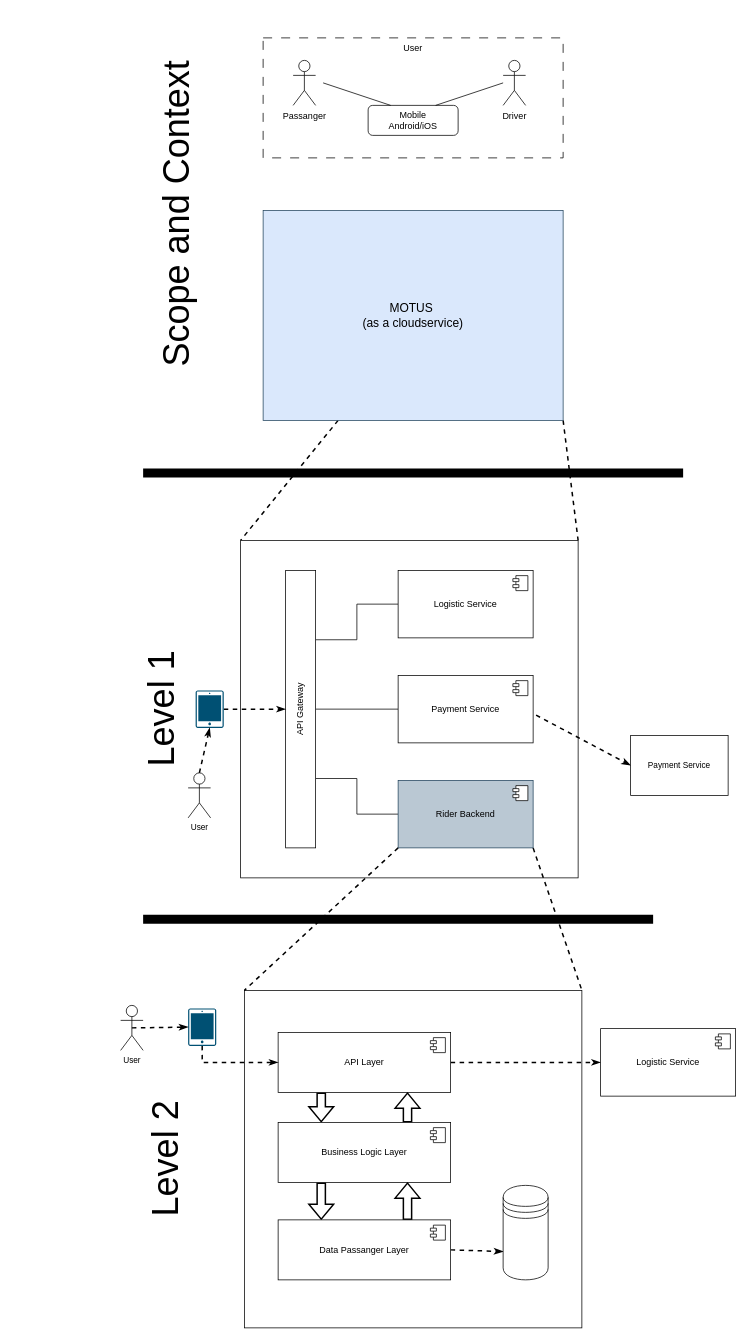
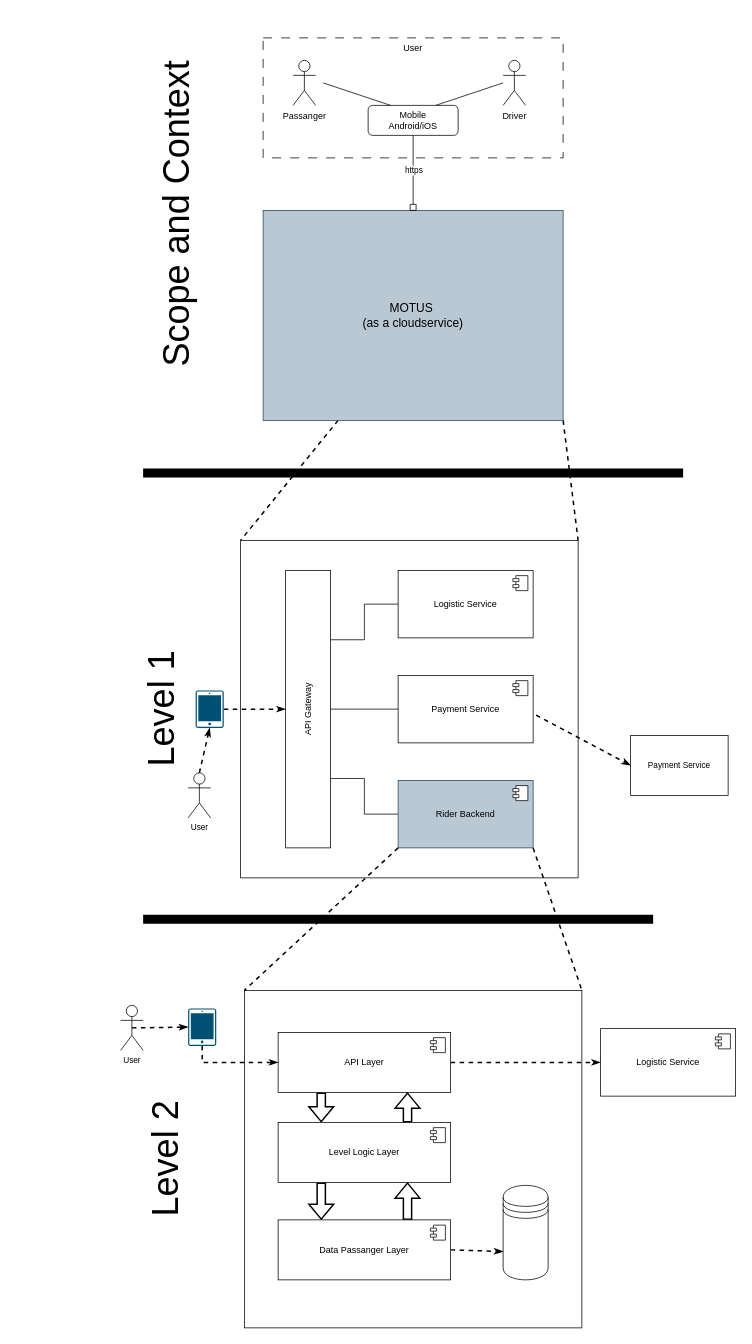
  <mxCell id="0" />
  <mxCell id="1" parent="0" />
  <mxCell id="2" value="" style="rounded=0;whiteSpace=wrap;html=1;strokeColor=none;" vertex="1" parent="1"><mxGeometry x="310" y="20" width="480" height="570" as="geometry" /></mxCell>
  <mxCell id="3" style="edgeStyle=none;shape=connector;rounded=0;orthogonalLoop=1;jettySize=auto;html=1;exitX=0.25;exitY=1;exitDx=0;exitDy=0;entryX=0;entryY=0;entryDx=0;entryDy=0;dashed=1;labelBackgroundColor=default;strokeColor=default;strokeWidth=2;align=center;verticalAlign=middle;fontFamily=Helvetica;fontSize=11;fontColor=default;endArrow=none;endFill=0;" edge="1" parent="1" source="5" target="16"><mxGeometry relative="1" as="geometry" /></mxCell>
  <mxCell id="4" style="edgeStyle=none;shape=connector;rounded=0;orthogonalLoop=1;jettySize=auto;html=1;exitX=1;exitY=1;exitDx=0;exitDy=0;entryX=1;entryY=0;entryDx=0;entryDy=0;dashed=1;labelBackgroundColor=default;strokeColor=default;strokeWidth=2;align=center;verticalAlign=middle;fontFamily=Helvetica;fontSize=11;fontColor=default;endArrow=none;endFill=0;" edge="1" parent="1" source="5" target="16"><mxGeometry relative="1" as="geometry" /></mxCell>
- <mxCell id="5" value="&lt;font style=&quot;font-size: 16px;&quot;&gt;MOTUS&amp;nbsp;&lt;br&gt;(as a cloudservice)&lt;/font&gt;" style="rounded=0;whiteSpace=wrap;html=1;fillColor=#dae8fc;strokeColor=#23445d;" vertex="1" parent="1"><mxGeometry x="350" y="280" width="400" height="280" as="geometry" /></mxCell>
+ <mxCell id="5" value="&lt;font style=&quot;font-size: 16px;&quot;&gt;MOTUS&amp;nbsp;&lt;br&gt;(as a cloudservice)&lt;/font&gt;" style="rounded=0;whiteSpace=wrap;html=1;fillColor=#bac8d3;strokeColor=#23445d;" vertex="1" parent="1"><mxGeometry x="350" y="280" width="400" height="280" as="geometry" /></mxCell>
  <mxCell id="6" value="Passanger" style="shape=umlActor;verticalLabelPosition=bottom;verticalAlign=top;html=1;outlineConnect=0;" vertex="1" parent="1"><mxGeometry x="390" y="80" width="30" height="60" as="geometry" /></mxCell>
  <mxCell id="7" value="Driver" style="shape=umlActor;verticalLabelPosition=bottom;verticalAlign=top;html=1;outlineConnect=0;" vertex="1" parent="1"><mxGeometry x="670" y="80" width="30" height="60" as="geometry" /></mxCell>
  <mxCell id="8" value="Mobile&lt;br&gt;Android/iOS" style="rounded=1;whiteSpace=wrap;html=1;" vertex="1" parent="1"><mxGeometry x="490" y="140" width="120" height="40" as="geometry" /></mxCell>
  <mxCell id="9" value="" style="endArrow=none;html=1;exitX=0.25;exitY=0;exitDx=0;exitDy=0;" edge="1" parent="1" source="8"><mxGeometry width="50" height="50" relative="1" as="geometry"><mxPoint x="520" y="290" as="sourcePoint" /><mxPoint x="430" y="110" as="targetPoint" /></mxGeometry></mxCell>
  <mxCell id="10" value="" style="endArrow=none;html=1;exitX=0.75;exitY=0;exitDx=0;exitDy=0;" edge="1" parent="1" source="8"><mxGeometry width="50" height="50" relative="1" as="geometry"><mxPoint x="520" y="290" as="sourcePoint" /><mxPoint x="670" y="110" as="targetPoint" /></mxGeometry></mxCell>
+ <mxCell id="11" value="" style="endArrow=none;startArrow=box;html=1;entryX=0.5;entryY=1;entryDx=0;entryDy=0;exitX=0.5;exitY=0;exitDx=0;exitDy=0;startFill=0;endFill=0;" edge="1" parent="1" source="5" target="8"><mxGeometry width="50" height="50" relative="1" as="geometry"><mxPoint x="530" y="410" as="sourcePoint" /><mxPoint x="580" y="360" as="targetPoint" /></mxGeometry></mxCell>
+ <mxCell id="12" value="&amp;nbsp;https&amp;nbsp;" style="edgeLabel;html=1;align=center;verticalAlign=middle;resizable=0;points=[];" vertex="1" connectable="0" parent="11"><mxGeometry x="0.44" y="-1" relative="1" as="geometry"><mxPoint x="-1" y="18" as="offset" /></mxGeometry></mxCell>
  <mxCell id="13" value="User" style="rounded=0;whiteSpace=wrap;html=1;fillColor=none;dashed=1;dashPattern=12 12;verticalAlign=top;" vertex="1" parent="1"><mxGeometry x="350" y="50" width="400" height="160" as="geometry" /></mxCell>
  <mxCell id="14" value="" style="endArrow=none;html=1;rounded=0;strokeWidth=12;" edge="1" parent="1"><mxGeometry width="50" height="50" relative="1" as="geometry"><mxPoint x="190" y="630" as="sourcePoint" /><mxPoint x="910" y="630" as="targetPoint" /></mxGeometry></mxCell>
  <mxCell id="15" value="&lt;font style=&quot;font-size: 48px;&quot;&gt;Scope and Context&lt;br&gt;&lt;/font&gt;" style="text;html=1;align=center;verticalAlign=middle;resizable=0;points=[];autosize=1;strokeColor=none;fillColor=none;rotation=-90;" vertex="1" parent="1"><mxGeometry x="20" y="250" width="430" height="70" as="geometry" /></mxCell>
  <mxCell id="16" value="" style="whiteSpace=wrap;html=1;aspect=fixed;" vertex="1" parent="1"><mxGeometry x="320" y="720" width="450" height="450" as="geometry" /></mxCell>
  <mxCell id="17" style="edgeStyle=orthogonalEdgeStyle;rounded=0;orthogonalLoop=1;jettySize=auto;html=1;exitX=1;exitY=0.25;exitDx=0;exitDy=0;endArrow=none;endFill=0;" edge="1" parent="1" source="20" target="27"><mxGeometry relative="1" as="geometry" /></mxCell>
  <mxCell id="18" style="edgeStyle=orthogonalEdgeStyle;shape=connector;rounded=0;orthogonalLoop=1;jettySize=auto;html=1;exitX=1;exitY=0.5;exitDx=0;exitDy=0;entryX=0;entryY=0.5;entryDx=0;entryDy=0;labelBackgroundColor=default;strokeColor=default;align=center;verticalAlign=middle;fontFamily=Helvetica;fontSize=11;fontColor=default;endArrow=none;endFill=0;" edge="1" parent="1" source="20" target="25"><mxGeometry relative="1" as="geometry" /></mxCell>
  <mxCell id="19" style="edgeStyle=orthogonalEdgeStyle;shape=connector;rounded=0;orthogonalLoop=1;jettySize=auto;html=1;exitX=1;exitY=0.75;exitDx=0;exitDy=0;labelBackgroundColor=default;strokeColor=default;align=center;verticalAlign=middle;fontFamily=Helvetica;fontSize=11;fontColor=default;endArrow=none;endFill=0;" edge="1" parent="1" source="20" target="22"><mxGeometry relative="1" as="geometry" /></mxCell>
- <mxCell id="20" value="API Gateway" style="rounded=0;whiteSpace=wrap;html=1;horizontal=0;" vertex="1" parent="1"><mxGeometry x="380" y="760" width="40" height="370" as="geometry" /></mxCell>
+ <mxCell id="20" value="API Gateway" style="rounded=0;whiteSpace=wrap;html=1;horizontal=0;" vertex="1" parent="1"><mxGeometry x="380" y="760" width="60" height="370" as="geometry" /></mxCell>
  <mxCell id="21" style="edgeStyle=none;shape=connector;rounded=0;orthogonalLoop=1;jettySize=auto;html=1;exitX=1;exitY=1;exitDx=0;exitDy=0;entryX=1;entryY=0;entryDx=0;entryDy=0;dashed=1;labelBackgroundColor=default;strokeColor=default;strokeWidth=2;align=center;verticalAlign=middle;fontFamily=Helvetica;fontSize=11;fontColor=default;endArrow=none;endFill=0;" edge="1" parent="1" source="22" target="33"><mxGeometry relative="1" as="geometry" /></mxCell>
  <mxCell id="22" value="Rider Backend" style="html=1;dropTarget=0;whiteSpace=wrap;fillColor=#bac8d3;strokeColor=#23445d;" vertex="1" parent="1"><mxGeometry x="530" y="1040" width="180" height="90" as="geometry" /></mxCell>
  <mxCell id="23" value="" style="shape=module;jettyWidth=8;jettyHeight=4;" vertex="1" parent="22"><mxGeometry x="1" width="20" height="20" relative="1" as="geometry"><mxPoint x="-27" y="7" as="offset" /></mxGeometry></mxCell>
  <mxCell id="24" style="edgeStyle=none;shape=connector;rounded=0;orthogonalLoop=1;jettySize=auto;html=1;entryX=0;entryY=0.5;entryDx=0;entryDy=0;dashed=1;labelBackgroundColor=default;strokeColor=default;strokeWidth=2;align=center;verticalAlign=middle;fontFamily=Helvetica;fontSize=11;fontColor=default;endArrow=classicThin;endFill=1;exitX=1.022;exitY=0.589;exitDx=0;exitDy=0;exitPerimeter=0;" edge="1" parent="1" source="25" target="31"><mxGeometry relative="1" as="geometry" /></mxCell>
  <mxCell id="25" value="Payment Service" style="html=1;dropTarget=0;whiteSpace=wrap;" vertex="1" parent="1"><mxGeometry x="530" y="900" width="180" height="90" as="geometry" /></mxCell>
  <mxCell id="26" value="" style="shape=module;jettyWidth=8;jettyHeight=4;" vertex="1" parent="25"><mxGeometry x="1" width="20" height="20" relative="1" as="geometry"><mxPoint x="-27" y="7" as="offset" /></mxGeometry></mxCell>
  <mxCell id="27" value="Logistic Service" style="html=1;dropTarget=0;whiteSpace=wrap;" vertex="1" parent="1"><mxGeometry x="530" y="760" width="180" height="90" as="geometry" /></mxCell>
  <mxCell id="28" value="" style="shape=module;jettyWidth=8;jettyHeight=4;" vertex="1" parent="27"><mxGeometry x="1" width="20" height="20" relative="1" as="geometry"><mxPoint x="-27" y="7" as="offset" /></mxGeometry></mxCell>
  <mxCell id="29" value="&lt;div style=&quot;font-size: 48px;&quot;&gt;Level 1&lt;/div&gt;" style="text;html=1;align=center;verticalAlign=middle;resizable=0;points=[];autosize=1;strokeColor=none;fillColor=none;rotation=-90;fontSize=48;" vertex="1" parent="1"><mxGeometry x="125" y="910" width="180" height="70" as="geometry" /></mxCell>
  <mxCell id="30" value="User" style="shape=umlActor;verticalLabelPosition=bottom;verticalAlign=top;html=1;outlineConnect=0;fontFamily=Helvetica;fontSize=11;fontColor=default;" vertex="1" parent="1"><mxGeometry x="250" y="1030" width="30" height="60" as="geometry" /></mxCell>
  <mxCell id="31" value="Payment Service" style="rounded=0;whiteSpace=wrap;html=1;fontFamily=Helvetica;fontSize=11;fontColor=default;" vertex="1" parent="1"><mxGeometry x="840" y="980" width="130" height="80" as="geometry" /></mxCell>
  <mxCell id="32" value="" style="endArrow=none;html=1;rounded=0;strokeWidth=12;" edge="1" parent="1"><mxGeometry width="50" height="50" relative="1" as="geometry"><mxPoint x="190" y="1225" as="sourcePoint" /><mxPoint x="870" y="1225" as="targetPoint" /></mxGeometry></mxCell>
  <mxCell id="33" value="" style="whiteSpace=wrap;html=1;aspect=fixed;" vertex="1" parent="1"><mxGeometry x="325" y="1320" width="450" height="450" as="geometry" /></mxCell>
  <mxCell id="34" style="edgeStyle=none;shape=connector;rounded=0;orthogonalLoop=1;jettySize=auto;html=1;exitX=0;exitY=1;exitDx=0;exitDy=0;entryX=0;entryY=0;entryDx=0;entryDy=0;dashed=1;labelBackgroundColor=default;strokeColor=default;strokeWidth=2;align=center;verticalAlign=middle;fontFamily=Helvetica;fontSize=11;fontColor=default;endArrow=none;endFill=0;" edge="1" parent="1" source="22" target="33"><mxGeometry relative="1" as="geometry" /></mxCell>
  <mxCell id="35" value="&lt;div style=&quot;font-size: 48px;&quot;&gt;Level 2&lt;/div&gt;" style="text;html=1;align=center;verticalAlign=middle;resizable=0;points=[];autosize=1;strokeColor=none;fillColor=none;rotation=-90;fontSize=48;" vertex="1" parent="1"><mxGeometry x="130" y="1510" width="180" height="70" as="geometry" /></mxCell>
  <mxCell id="36" style="edgeStyle=none;shape=flexArrow;rounded=0;orthogonalLoop=1;jettySize=auto;html=1;exitX=0.25;exitY=1;exitDx=0;exitDy=0;entryX=0.25;entryY=0;entryDx=0;entryDy=0;labelBackgroundColor=default;strokeColor=default;strokeWidth=2;align=center;verticalAlign=middle;fontFamily=Helvetica;fontSize=11;fontColor=default;endArrow=block;endFill=0;" edge="1" parent="1" source="38" target="42"><mxGeometry relative="1" as="geometry" /></mxCell>
  <mxCell id="37" style="edgeStyle=none;shape=connector;rounded=0;orthogonalLoop=1;jettySize=auto;html=1;exitX=1;exitY=0.5;exitDx=0;exitDy=0;dashed=1;labelBackgroundColor=default;strokeColor=default;strokeWidth=2;align=center;verticalAlign=middle;fontFamily=Helvetica;fontSize=11;fontColor=default;endArrow=classicThin;endFill=1;" edge="1" parent="1" source="38" target="56"><mxGeometry relative="1" as="geometry" /></mxCell>
  <mxCell id="38" value="API Layer" style="html=1;dropTarget=0;whiteSpace=wrap;" vertex="1" parent="1"><mxGeometry x="370" y="1376" width="230" height="80" as="geometry" /></mxCell>
  <mxCell id="39" value="" style="shape=module;jettyWidth=8;jettyHeight=4;" vertex="1" parent="38"><mxGeometry x="1" width="20" height="20" relative="1" as="geometry"><mxPoint x="-27" y="7" as="offset" /></mxGeometry></mxCell>
  <mxCell id="40" style="edgeStyle=none;shape=flexArrow;rounded=0;orthogonalLoop=1;jettySize=auto;html=1;exitX=0.75;exitY=0;exitDx=0;exitDy=0;entryX=0.75;entryY=1;entryDx=0;entryDy=0;labelBackgroundColor=default;strokeColor=default;strokeWidth=2;align=center;verticalAlign=middle;fontFamily=Helvetica;fontSize=11;fontColor=default;endArrow=block;endFill=0;" edge="1" parent="1" source="42" target="38"><mxGeometry relative="1" as="geometry" /></mxCell>
  <mxCell id="41" style="edgeStyle=none;shape=flexArrow;rounded=0;orthogonalLoop=1;jettySize=auto;html=1;exitX=0.25;exitY=1;exitDx=0;exitDy=0;entryX=0.25;entryY=0;entryDx=0;entryDy=0;labelBackgroundColor=default;strokeColor=default;strokeWidth=2;align=center;verticalAlign=middle;fontFamily=Helvetica;fontSize=11;fontColor=default;endArrow=block;endFill=0;" edge="1" parent="1" source="42" target="46"><mxGeometry relative="1" as="geometry" /></mxCell>
- <mxCell id="42" value="Business Logic Layer" style="html=1;dropTarget=0;whiteSpace=wrap;" vertex="1" parent="1"><mxGeometry x="370" y="1496" width="230" height="80" as="geometry" /></mxCell>
+ <mxCell id="42" value="Level Logic Layer" style="html=1;dropTarget=0;whiteSpace=wrap;" vertex="1" parent="1"><mxGeometry x="370" y="1496" width="230" height="80" as="geometry" /></mxCell>
  <mxCell id="43" value="" style="shape=module;jettyWidth=8;jettyHeight=4;" vertex="1" parent="42"><mxGeometry x="1" width="20" height="20" relative="1" as="geometry"><mxPoint x="-27" y="7" as="offset" /></mxGeometry></mxCell>
  <mxCell id="44" style="edgeStyle=none;shape=flexArrow;rounded=0;orthogonalLoop=1;jettySize=auto;html=1;exitX=0.75;exitY=0;exitDx=0;exitDy=0;entryX=0.75;entryY=1;entryDx=0;entryDy=0;labelBackgroundColor=default;strokeColor=default;strokeWidth=2;align=center;verticalAlign=middle;fontFamily=Helvetica;fontSize=11;fontColor=default;endArrow=block;endFill=0;" edge="1" parent="1" source="46" target="42"><mxGeometry relative="1" as="geometry" /></mxCell>
  <mxCell id="45" style="edgeStyle=none;shape=connector;rounded=0;orthogonalLoop=1;jettySize=auto;html=1;exitX=1;exitY=0.5;exitDx=0;exitDy=0;entryX=0;entryY=0.7;entryDx=0;entryDy=0;dashed=1;labelBackgroundColor=default;strokeColor=default;strokeWidth=2;align=center;verticalAlign=middle;fontFamily=Helvetica;fontSize=11;fontColor=default;endArrow=classicThin;endFill=1;" edge="1" parent="1" source="46" target="48"><mxGeometry relative="1" as="geometry" /></mxCell>
  <mxCell id="46" value="Data Passanger Layer" style="html=1;dropTarget=0;whiteSpace=wrap;" vertex="1" parent="1"><mxGeometry x="370" y="1626" width="230" height="80" as="geometry" /></mxCell>
  <mxCell id="47" value="" style="shape=module;jettyWidth=8;jettyHeight=4;" vertex="1" parent="46"><mxGeometry x="1" width="20" height="20" relative="1" as="geometry"><mxPoint x="-27" y="7" as="offset" /></mxGeometry></mxCell>
  <mxCell id="48" value="" style="shape=datastore;whiteSpace=wrap;html=1;fontFamily=Helvetica;fontSize=11;fontColor=default;" vertex="1" parent="1"><mxGeometry x="670" y="1580" width="60" height="126" as="geometry" /></mxCell>
  <mxCell id="49" value="&lt;div&gt;User&lt;/div&gt;&lt;div&gt;&lt;br&gt;&lt;/div&gt;" style="shape=umlActor;verticalLabelPosition=bottom;verticalAlign=top;html=1;outlineConnect=0;fontFamily=Helvetica;fontSize=11;fontColor=default;" vertex="1" parent="1"><mxGeometry x="160" y="1340" width="30" height="60" as="geometry" /></mxCell>
  <mxCell id="50" style="edgeStyle=orthogonalEdgeStyle;shape=connector;rounded=0;orthogonalLoop=1;jettySize=auto;html=1;exitX=0.5;exitY=1;exitDx=0;exitDy=0;exitPerimeter=0;entryX=0;entryY=0.5;entryDx=0;entryDy=0;dashed=1;labelBackgroundColor=default;strokeColor=default;strokeWidth=2;align=center;verticalAlign=middle;fontFamily=Helvetica;fontSize=11;fontColor=default;endArrow=classicThin;endFill=1;" edge="1" parent="1" source="51" target="38"><mxGeometry relative="1" as="geometry" /></mxCell>
  <mxCell id="51" value="" style="sketch=0;points=[[0.015,0.015,0],[0.985,0.015,0],[0.985,0.985,0],[0.015,0.985,0],[0.25,0,0],[0.5,0,0],[0.75,0,0],[1,0.25,0],[1,0.5,0],[1,0.75,0],[0.75,1,0],[0.5,1,0],[0.25,1,0],[0,0.75,0],[0,0.5,0],[0,0.25,0]];verticalLabelPosition=bottom;html=1;verticalAlign=top;aspect=fixed;align=center;pointerEvents=1;shape=mxgraph.cisco19.handheld;fillColor=#005073;strokeColor=none;fontFamily=Helvetica;fontSize=11;fontColor=default;" vertex="1" parent="1"><mxGeometry x="250" y="1344" width="37.5" height="50" as="geometry" /></mxCell>
  <mxCell id="52" style="edgeStyle=none;shape=connector;rounded=0;orthogonalLoop=1;jettySize=auto;html=1;exitX=0.5;exitY=0.5;exitDx=0;exitDy=0;exitPerimeter=0;entryX=0;entryY=0.5;entryDx=0;entryDy=0;entryPerimeter=0;dashed=1;labelBackgroundColor=default;strokeColor=default;strokeWidth=2;align=center;verticalAlign=middle;fontFamily=Helvetica;fontSize=11;fontColor=default;endArrow=classicThin;endFill=1;" edge="1" parent="1" source="49" target="51"><mxGeometry relative="1" as="geometry" /></mxCell>
  <mxCell id="53" style="edgeStyle=none;shape=connector;rounded=0;orthogonalLoop=1;jettySize=auto;html=1;exitX=1;exitY=0.5;exitDx=0;exitDy=0;exitPerimeter=0;entryX=0;entryY=0.5;entryDx=0;entryDy=0;dashed=1;labelBackgroundColor=default;strokeColor=default;strokeWidth=2;align=center;verticalAlign=middle;fontFamily=Helvetica;fontSize=11;fontColor=default;endArrow=classicThin;endFill=1;" edge="1" parent="1" source="54" target="20"><mxGeometry relative="1" as="geometry" /></mxCell>
  <mxCell id="54" value="" style="sketch=0;points=[[0.015,0.015,0],[0.985,0.015,0],[0.985,0.985,0],[0.015,0.985,0],[0.25,0,0],[0.5,0,0],[0.75,0,0],[1,0.25,0],[1,0.5,0],[1,0.75,0],[0.75,1,0],[0.5,1,0],[0.25,1,0],[0,0.75,0],[0,0.5,0],[0,0.25,0]];verticalLabelPosition=bottom;html=1;verticalAlign=top;aspect=fixed;align=center;pointerEvents=1;shape=mxgraph.cisco19.handheld;fillColor=#005073;strokeColor=none;fontFamily=Helvetica;fontSize=11;fontColor=default;" vertex="1" parent="1"><mxGeometry x="260" y="920" width="37.5" height="50" as="geometry" /></mxCell>
  <mxCell id="55" style="edgeStyle=none;shape=connector;rounded=0;orthogonalLoop=1;jettySize=auto;html=1;exitX=0.5;exitY=0;exitDx=0;exitDy=0;exitPerimeter=0;entryX=0.5;entryY=1;entryDx=0;entryDy=0;entryPerimeter=0;dashed=1;labelBackgroundColor=default;strokeColor=default;strokeWidth=2;align=center;verticalAlign=middle;fontFamily=Helvetica;fontSize=11;fontColor=default;endArrow=classicThin;endFill=1;" edge="1" parent="1" source="30" target="54"><mxGeometry relative="1" as="geometry" /></mxCell>
  <mxCell id="56" value="Logistic Service" style="html=1;dropTarget=0;whiteSpace=wrap;" vertex="1" parent="1"><mxGeometry x="800" y="1371" width="180" height="90" as="geometry" /></mxCell>
  <mxCell id="57" value="" style="shape=module;jettyWidth=8;jettyHeight=4;" vertex="1" parent="56"><mxGeometry x="1" width="20" height="20" relative="1" as="geometry"><mxPoint x="-27" y="7" as="offset" /></mxGeometry></mxCell>
